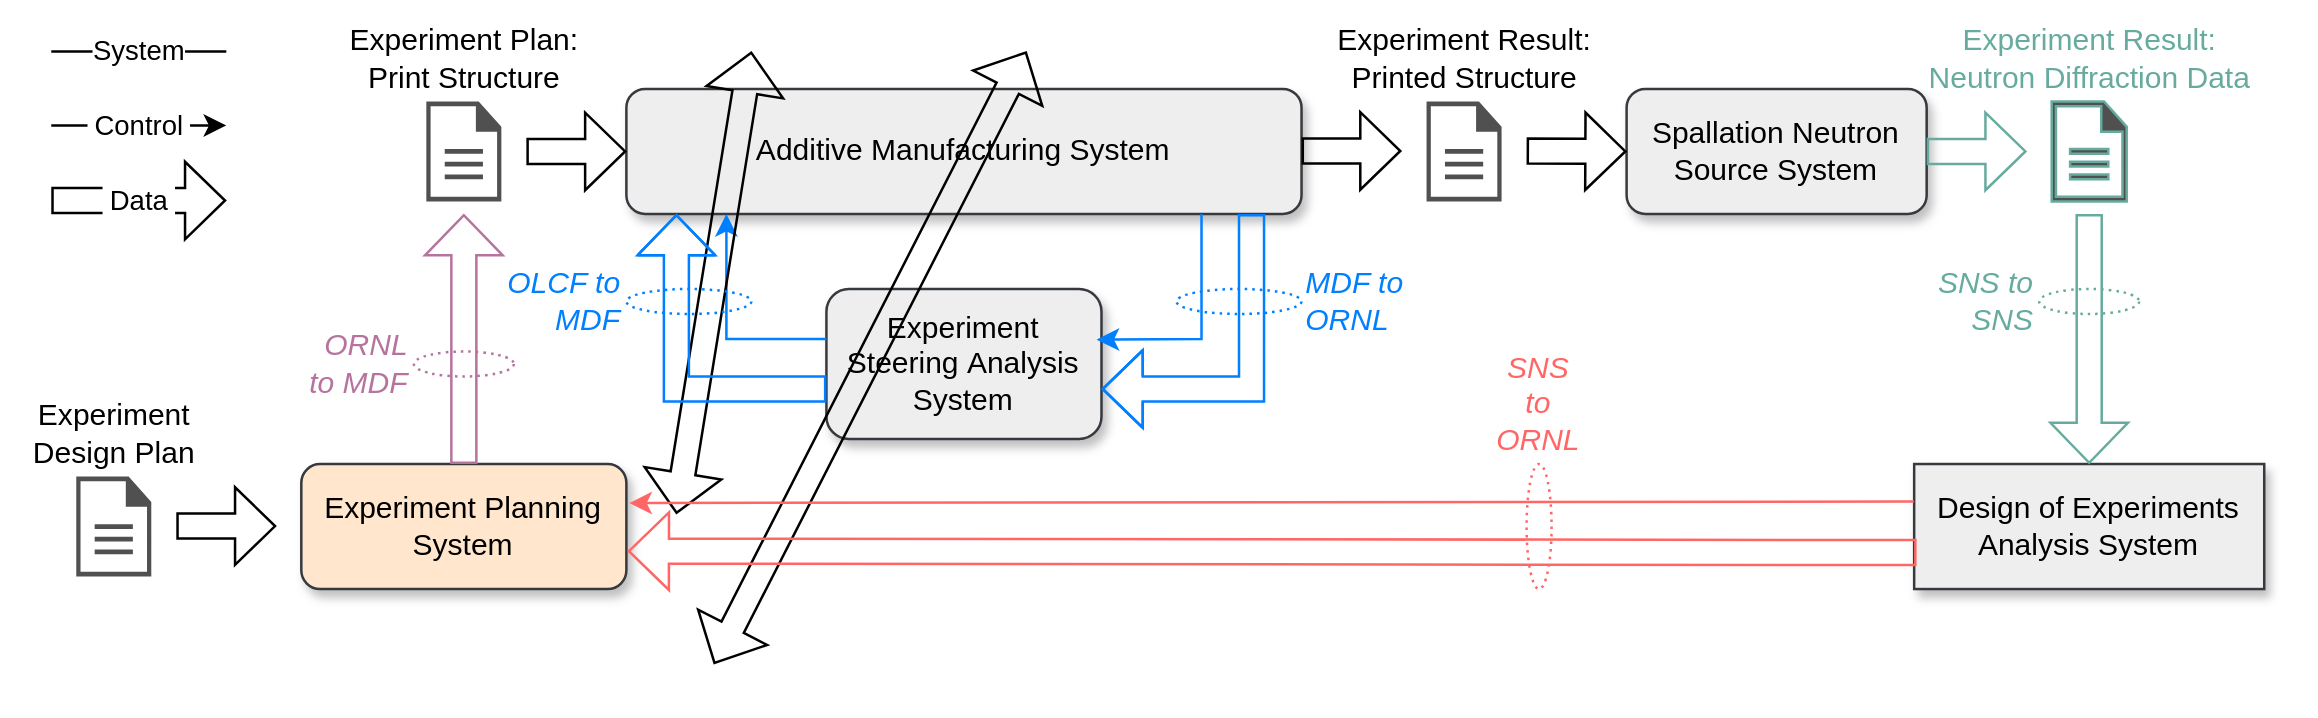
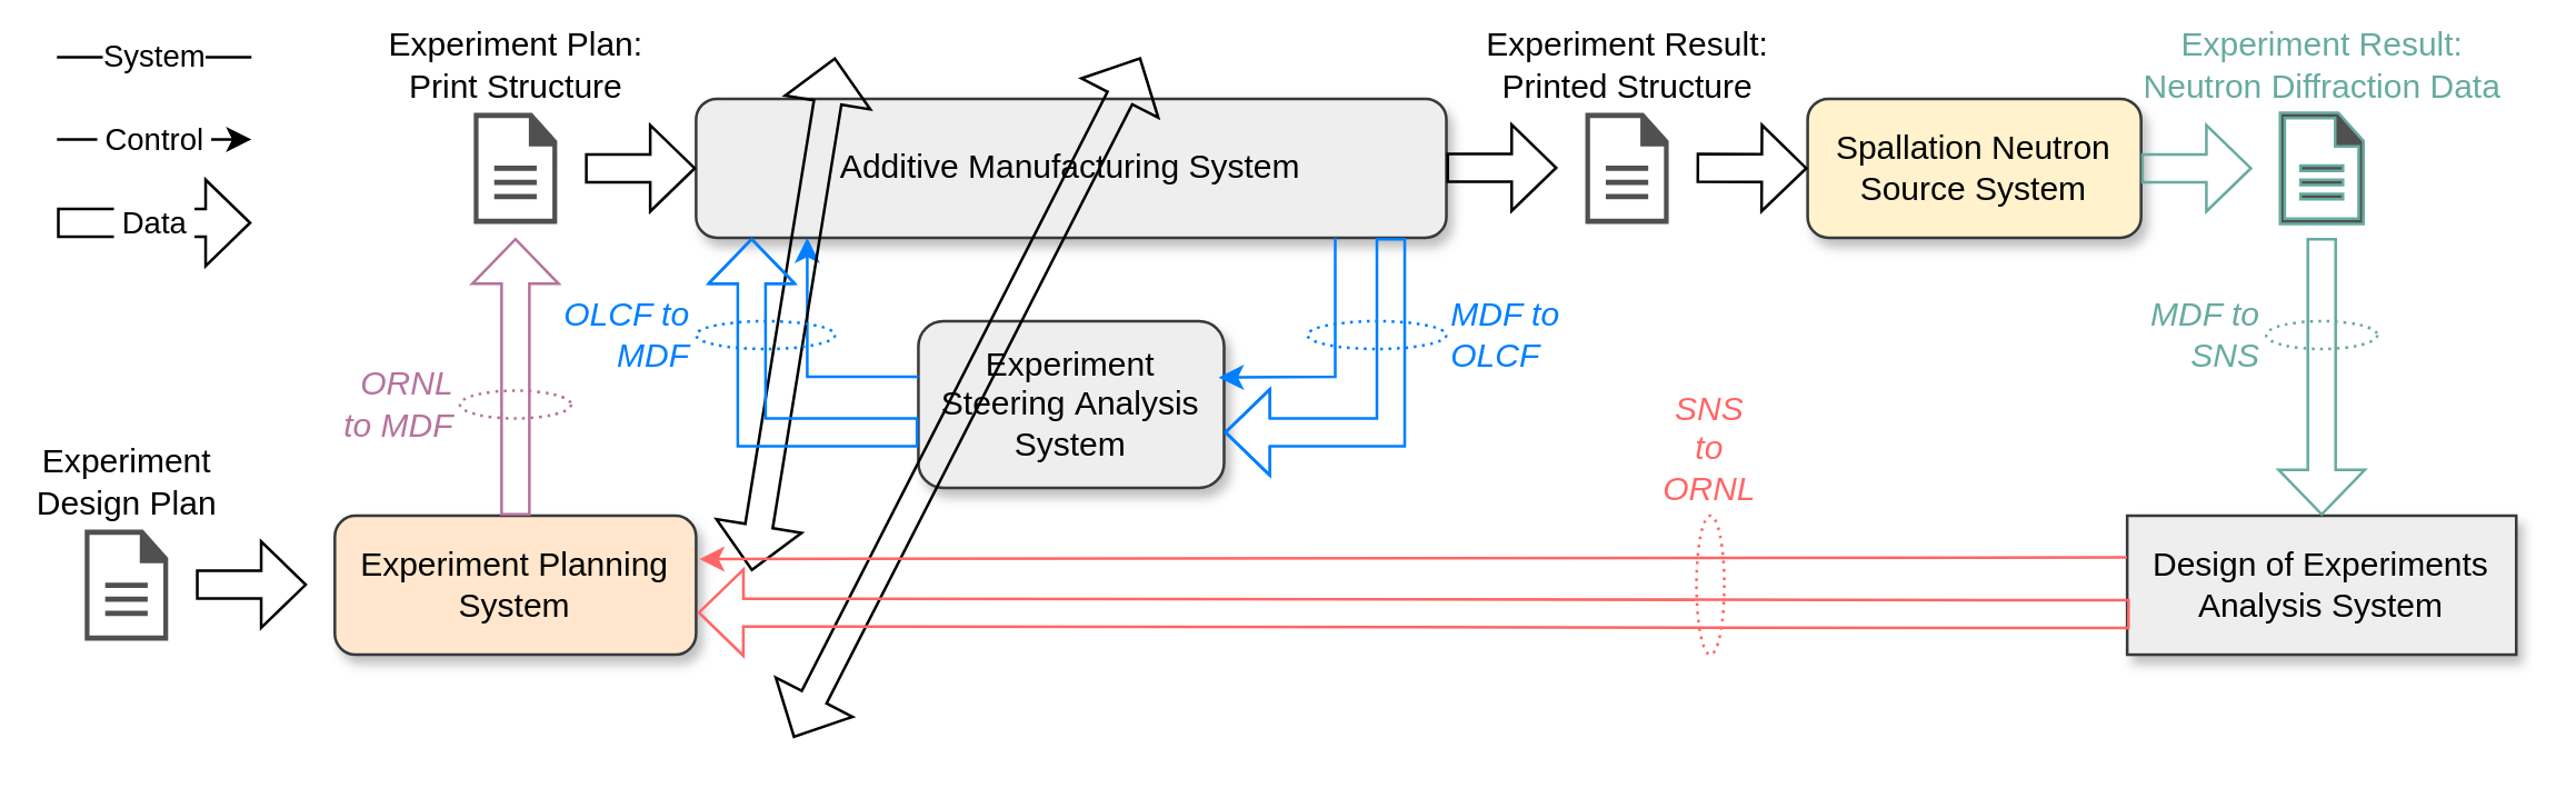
  <mxCell id="0" />
  <mxCell id="1" parent="0" />
  <mxCell id="2" value="Additive Manufacturing System" style="rounded=1;whiteSpace=wrap;html=1;fillColor=#eeeeee;verticalAlign=middle;shadow=1;strokeColor=#36393d;" parent="1" vertex="1"><mxGeometry x="250" y="35" width="270" height="50" as="geometry" /></mxCell>
  <mxCell id="3" value="Experiment Planning System" style="rounded=1;whiteSpace=wrap;html=1;fillColor=#ffe6cc;verticalAlign=middle;shadow=1;strokeColor=#36393d;" parent="1" vertex="1"><mxGeometry x="120" y="185" width="130" height="50" as="geometry" /></mxCell>
  <mxCell id="4" value="Design of Experiments Analysis System" style="whiteSpace=wrap;html=1;fillColor=#eeeeee;verticalAlign=middle;shadow=1;strokeColor=#36393d;rounded=0;" parent="1" vertex="1"><mxGeometry x="765" y="185" width="140" height="50" as="geometry" /></mxCell>
- <mxCell id="5" value="Spallation Neutron Source System" style="rounded=1;whiteSpace=wrap;html=1;fillColor=#eeeeee;verticalAlign=middle;shadow=1;strokeColor=#36393d;" parent="1" vertex="1"><mxGeometry x="650" y="35" width="120" height="50" as="geometry" /></mxCell>
+ <mxCell id="5" value="Spallation Neutron Source System" style="rounded=1;whiteSpace=wrap;html=1;fillColor=#fff2cc;verticalAlign=middle;shadow=1;strokeColor=#36393d;" parent="1" vertex="1"><mxGeometry x="650" y="35" width="120" height="50" as="geometry" /></mxCell>
  <mxCell id="6" value="Experiment Steering&amp;nbsp;Analysis System" style="rounded=1;whiteSpace=wrap;html=1;fillColor=#eeeeee;verticalAlign=middle;shadow=1;strokeColor=#36393d;" parent="1" vertex="1"><mxGeometry x="330" y="115" width="110" height="60" as="geometry" /></mxCell>
  <mxCell id="7" value="Experiment Plan:&lt;div&gt;Print Structure&lt;/div&gt;" style="sketch=0;pointerEvents=1;shadow=0;dashed=0;html=1;strokeColor=none;fillColor=#505050;labelPosition=center;verticalLabelPosition=top;verticalAlign=bottom;outlineConnect=0;align=center;shape=mxgraph.office.concepts.document;horizontal=1;" parent="1" vertex="1"><mxGeometry x="170" y="40" width="30" height="40" as="geometry" /></mxCell>
  <mxCell id="8" value="" style="endArrow=classic;html=1;rounded=0;entryX=0.982;entryY=0.338;entryDx=0;entryDy=0;strokeColor=#007FFF;entryPerimeter=0;" parent="1" target="6" edge="1"><mxGeometry width="50" height="50" relative="1" as="geometry"><mxPoint x="480" y="85" as="sourcePoint" /><mxPoint x="450" y="135" as="targetPoint" /><Array as="points"><mxPoint x="480" y="135" /></Array></mxGeometry></mxCell>
  <mxCell id="9" value="" style="endArrow=classic;html=1;rounded=0;strokeColor=#007FFF;" parent="1" edge="1"><mxGeometry width="50" height="50" relative="1" as="geometry"><mxPoint x="330" y="135" as="sourcePoint" /><mxPoint x="290" y="85" as="targetPoint" /><Array as="points"><mxPoint x="290" y="135" /></Array></mxGeometry></mxCell>
  <mxCell id="10" value="" style="shape=flexArrow;endArrow=classic;html=1;rounded=0;endSize=5;startSize=5;startArrow=block;" parent="1" edge="1"><mxGeometry width="50" height="50" relative="1" as="geometry"><mxPoint x="285" y="265" as="sourcePoint" /><mxPoint x="410" y="20" as="targetPoint" /></mxGeometry></mxCell>
  <mxCell id="11" value="" style="shape=flexArrow;endArrow=classic;html=1;rounded=0;endSize=5;startSize=5;entryX=0;entryY=0.5;entryDx=0;entryDy=0;" parent="1" target="2" edge="1"><mxGeometry width="50" height="50" relative="1" as="geometry"><mxPoint x="210" y="60" as="sourcePoint" /><mxPoint x="240" y="59.81" as="targetPoint" /></mxGeometry></mxCell>
  <mxCell id="12" value="" style="shape=flexArrow;endArrow=classic;html=1;rounded=0;startArrow=block;startSize=5;endSize=5;" parent="1" edge="1"><mxGeometry width="50" height="50" relative="1" as="geometry"><mxPoint x="270" y="205" as="sourcePoint" /><mxPoint x="300" y="20" as="targetPoint" /></mxGeometry></mxCell>
  <mxCell id="13" value="" style="shape=flexArrow;endArrow=classic;html=1;rounded=0;endSize=5;startSize=5;strokeColor=#007FFF;" parent="1" edge="1"><mxGeometry width="50" height="50" relative="1" as="geometry"><mxPoint x="500" y="85" as="sourcePoint" /><mxPoint x="440" y="155" as="targetPoint" /><Array as="points"><mxPoint x="500" y="155" /></Array></mxGeometry></mxCell>
  <mxCell id="14" value="" style="shape=flexArrow;endArrow=classic;html=1;rounded=0;endSize=5;startSize=5;strokeColor=#007FFF;" parent="1" edge="1"><mxGeometry width="50" height="50" relative="1" as="geometry"><mxPoint x="330" y="155" as="sourcePoint" /><mxPoint x="270" y="85" as="targetPoint" /><Array as="points"><mxPoint x="270" y="155" /></Array></mxGeometry></mxCell>
  <mxCell id="15" value="Experiment Result:&lt;div&gt;Printed Structure&lt;/div&gt;" style="sketch=0;pointerEvents=1;shadow=0;dashed=0;html=1;strokeColor=none;fillColor=#505050;labelPosition=center;verticalLabelPosition=top;verticalAlign=bottom;outlineConnect=0;align=center;shape=mxgraph.office.concepts.document;" parent="1" vertex="1"><mxGeometry x="570" y="40" width="30" height="40" as="geometry" /></mxCell>
  <mxCell id="16" value="" style="shape=flexArrow;endArrow=classic;html=1;rounded=0;endSize=5;startSize=5;exitX=1;exitY=0.5;exitDx=0;exitDy=0;" parent="1" edge="1"><mxGeometry width="50" height="50" relative="1" as="geometry"><mxPoint x="520" y="59.81" as="sourcePoint" /><mxPoint x="560" y="59.81" as="targetPoint" /></mxGeometry></mxCell>
  <mxCell id="17" value="&amp;nbsp;Control&amp;nbsp;" style="endArrow=classic;html=1;rounded=0;entryX=0;entryY=0.5;entryDx=0;entryDy=0;" parent="1" edge="1"><mxGeometry width="50" height="50" relative="1" as="geometry"><mxPoint x="20" y="49.62" as="sourcePoint" /><mxPoint x="90" y="49.62" as="targetPoint" /></mxGeometry></mxCell>
  <mxCell id="18" value="&amp;nbsp;Data&amp;nbsp;" style="shape=flexArrow;endArrow=classic;html=1;rounded=0;endSize=5;startSize=5;" parent="1" edge="1"><mxGeometry width="50" height="50" relative="1" as="geometry"><mxPoint x="20" y="79.62" as="sourcePoint" /><mxPoint x="90" y="79.62" as="targetPoint" /></mxGeometry></mxCell>
  <mxCell id="19" value="Experiment&lt;br&gt;Design Plan" style="sketch=0;pointerEvents=1;shadow=0;dashed=0;html=1;strokeColor=none;fillColor=#505050;labelPosition=center;verticalLabelPosition=top;verticalAlign=bottom;outlineConnect=0;align=center;shape=mxgraph.office.concepts.document;" parent="1" vertex="1"><mxGeometry x="30" y="190" width="30" height="40" as="geometry" /></mxCell>
  <mxCell id="20" value="" style="endArrow=classic;html=1;rounded=0;strokeColor=#FF6666;fontColor=#FF6666;entryX=1.009;entryY=0.312;entryDx=0;entryDy=0;exitX=-0.001;exitY=0.3;exitDx=0;exitDy=0;exitPerimeter=0;entryPerimeter=0;" parent="1" source="4" target="3" edge="1"><mxGeometry width="50" height="50" relative="1" as="geometry"><mxPoint x="640" y="240" as="sourcePoint" /><mxPoint x="251.17" y="239.75" as="targetPoint" /><Array as="points" /></mxGeometry></mxCell>
  <mxCell id="21" value="" style="shape=flexArrow;endArrow=classic;html=1;rounded=0;endSize=5;startSize=5;entryX=0.007;entryY=0.418;entryDx=0;entryDy=0;entryPerimeter=0;" parent="1" edge="1"><mxGeometry width="50" height="50" relative="1" as="geometry"><mxPoint x="70" y="209.81" as="sourcePoint" /><mxPoint x="110" y="209.81" as="targetPoint" /></mxGeometry></mxCell>
  <mxCell id="22" value="" style="shape=flexArrow;endArrow=classic;html=1;rounded=0;endSize=5;startSize=5;strokeColor=#FF6666;fontColor=#FF6666;exitX=0.007;exitY=0.708;exitDx=0;exitDy=0;exitPerimeter=0;entryX=1.004;entryY=0.697;entryDx=0;entryDy=0;entryPerimeter=0;" parent="1" source="4" target="3" edge="1"><mxGeometry width="50" height="50" relative="1" as="geometry"><mxPoint x="610" y="245" as="sourcePoint" /><mxPoint x="250" y="260" as="targetPoint" /><Array as="points" /></mxGeometry></mxCell>
  <mxCell id="23" value="" style="shape=flexArrow;endArrow=classic;html=1;rounded=0;endSize=5;startSize=5;strokeColor=#B5739D;exitX=0.5;exitY=0;exitDx=0;exitDy=0;" parent="1" source="3" edge="1"><mxGeometry width="50" height="50" relative="1" as="geometry"><mxPoint x="190" y="235" as="sourcePoint" /><mxPoint x="185" y="85" as="targetPoint" /></mxGeometry></mxCell>
  <mxCell id="24" value="Experiment Result:&lt;div&gt;Neutron Diffraction Data&lt;/div&gt;" style="sketch=0;pointerEvents=1;shadow=0;dashed=0;html=1;strokeColor=#67AB9F;fillColor=#505050;labelPosition=center;verticalLabelPosition=top;verticalAlign=bottom;outlineConnect=0;align=center;shape=mxgraph.office.concepts.document;fontColor=#67AB9F;" parent="1" vertex="1"><mxGeometry x="820" y="40" width="30" height="40" as="geometry" /></mxCell>
  <mxCell id="25" value="" style="shape=flexArrow;endArrow=classic;html=1;rounded=0;endSize=5;startSize=5;" parent="1" edge="1"><mxGeometry width="50" height="50" relative="1" as="geometry"><mxPoint x="610" y="59.81" as="sourcePoint" /><mxPoint x="650" y="60" as="targetPoint" /><Array as="points" /></mxGeometry></mxCell>
  <mxCell id="26" value="" style="shape=flexArrow;endArrow=classic;html=1;rounded=0;endSize=5;startSize=5;strokeColor=#67AB9F;fontColor=#67AB9F;entryX=0.5;entryY=0;entryDx=0;entryDy=0;" parent="1" target="4" edge="1"><mxGeometry width="50" height="50" relative="1" as="geometry"><mxPoint x="835" y="85" as="sourcePoint" /><mxPoint x="885" y="175" as="targetPoint" /><Array as="points" /></mxGeometry></mxCell>
  <mxCell id="27" value="" style="shape=flexArrow;endArrow=classic;html=1;rounded=0;endSize=5;startSize=5;strokeColor=#67AB9F;fontColor=#67AB9F;exitX=1;exitY=0.5;exitDx=0;exitDy=0;" parent="1" source="5" edge="1"><mxGeometry width="50" height="50" relative="1" as="geometry"><mxPoint x="710" y="95" as="sourcePoint" /><mxPoint x="810" y="60" as="targetPoint" /><Array as="points" /></mxGeometry></mxCell>
- <mxCell id="28" value="MDF to ORNL" style="ellipse;whiteSpace=wrap;html=1;fillColor=none;labelPosition=right;verticalLabelPosition=middle;align=left;verticalAlign=middle;dashed=1;dashPattern=1 2;fontStyle=2;strokeColor=#007FFF;fontColor=#007FFF;" parent="1" vertex="1"><mxGeometry x="470" y="115" width="50" height="10" as="geometry" /></mxCell>
+ <mxCell id="28" value="MDF to OLCF" style="ellipse;whiteSpace=wrap;html=1;fillColor=none;labelPosition=right;verticalLabelPosition=middle;align=left;verticalAlign=middle;dashed=1;dashPattern=1 2;fontStyle=2;strokeColor=#007FFF;fontColor=#007FFF;" parent="1" vertex="1"><mxGeometry x="470" y="115" width="50" height="10" as="geometry" /></mxCell>
  <mxCell id="29" value="OLCF to MDF" style="ellipse;whiteSpace=wrap;html=1;fillColor=none;labelPosition=left;verticalLabelPosition=middle;align=right;verticalAlign=middle;dashed=1;dashPattern=1 2;fontStyle=2;strokeColor=#007FFF;fontColor=#007FFF;" parent="1" vertex="1"><mxGeometry x="250" y="115" width="50" height="10" as="geometry" /></mxCell>
- <mxCell id="30" value="SNS to SNS" style="ellipse;whiteSpace=wrap;html=1;fillColor=none;labelPosition=left;verticalLabelPosition=middle;align=right;verticalAlign=middle;dashed=1;dashPattern=1 2;fontStyle=2;strokeColor=#67AB9F;fontColor=#67AB9F;" parent="1" vertex="1"><mxGeometry x="815" y="115" width="40" height="10" as="geometry" /></mxCell>
+ <mxCell id="30" value="MDF to SNS" style="ellipse;whiteSpace=wrap;html=1;fillColor=none;labelPosition=left;verticalLabelPosition=middle;align=right;verticalAlign=middle;dashed=1;dashPattern=1 2;fontStyle=2;strokeColor=#67AB9F;fontColor=#67AB9F;" parent="1" vertex="1"><mxGeometry x="815" y="115" width="40" height="10" as="geometry" /></mxCell>
  <mxCell id="31" value="SNS to ORNL" style="ellipse;whiteSpace=wrap;html=1;fillColor=none;labelPosition=center;verticalLabelPosition=top;align=center;verticalAlign=bottom;dashed=1;dashPattern=1 2;fontStyle=2;fontColor=#FF6666;strokeColor=#FF6666;rotation=0;" parent="1" vertex="1"><mxGeometry x="610" y="185" width="10" height="50" as="geometry" /></mxCell>
  <mxCell id="32" value="ORNL to MDF" style="ellipse;whiteSpace=wrap;html=1;fillColor=none;labelPosition=left;verticalLabelPosition=middle;align=right;verticalAlign=middle;dashed=1;dashPattern=1 2;fontStyle=2;strokeColor=#B5739D;fontColor=#B5739D;" parent="1" vertex="1"><mxGeometry x="165" y="140" width="40" height="10" as="geometry" /></mxCell>
  <mxCell id="33" value="System" style="endArrow=none;html=1;rounded=0;endFill=0;" parent="1" edge="1"><mxGeometry x="-0.003" width="50" height="50" relative="1" as="geometry"><mxPoint x="20" y="20.05" as="sourcePoint" /><mxPoint x="90" y="20.05" as="targetPoint" /><mxPoint as="offset" /></mxGeometry></mxCell>
